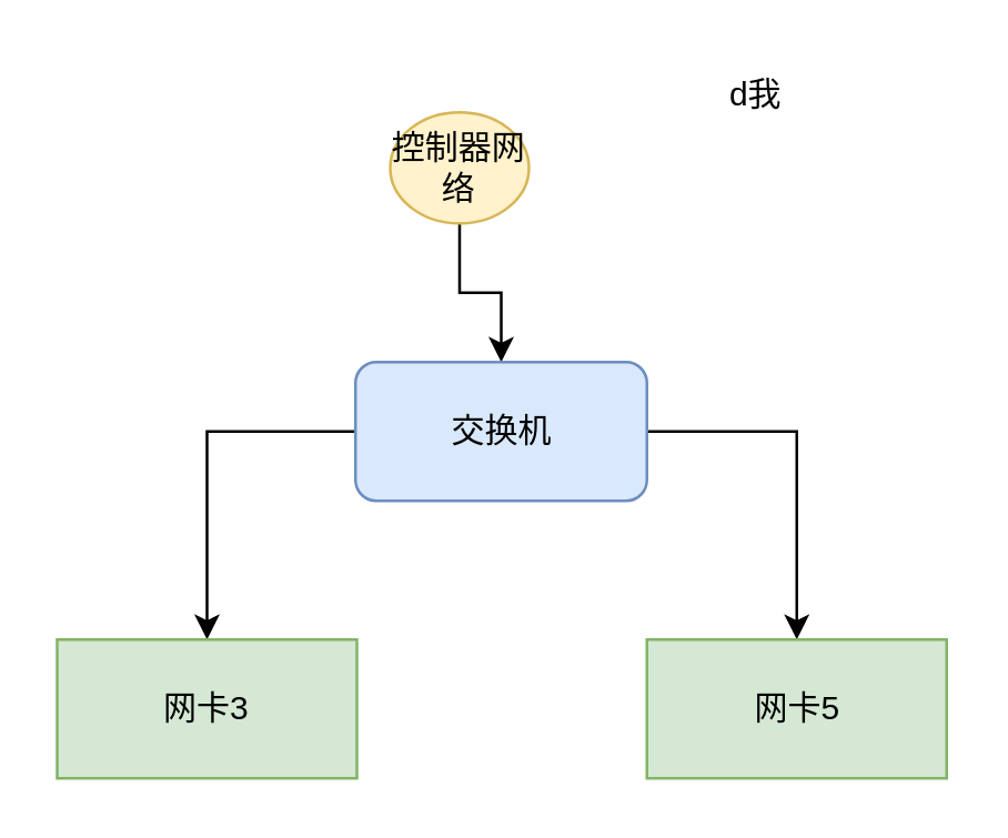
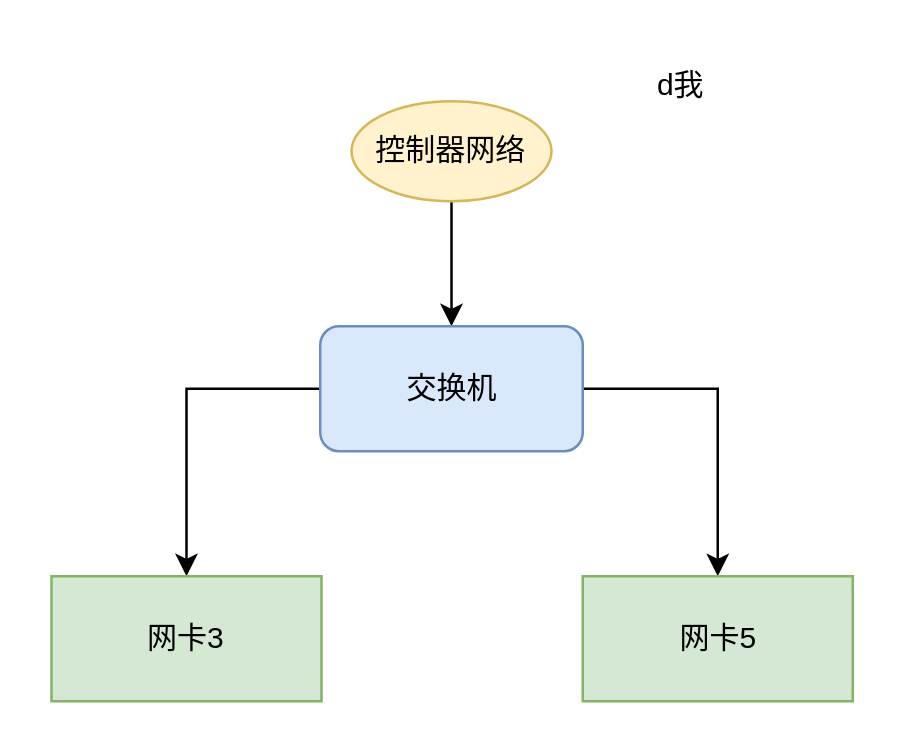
  <mxCell id="0" />
  <mxCell id="1" parent="0" />
  <mxCell id="2" style="edgeStyle=orthogonalEdgeStyle;rounded=0;orthogonalLoop=1;jettySize=auto;html=1;exitX=0.5;exitY=1;exitDx=0;exitDy=0;entryX=0.5;entryY=0;entryDx=0;entryDy=0;" edge="1" parent="1" source="3" target="6"><mxGeometry relative="1" as="geometry" /></mxCell>
- <mxCell id="3" value="控制器网络" style="ellipse;whiteSpace=wrap;html=1;fillColor=#fff2cc;strokeColor=#d6b656;" vertex="1" parent="1"><mxGeometry x="140" y="40" width="50" height="40" as="geometry" /></mxCell>
+ <mxCell id="3" value="控制器网络" style="ellipse;whiteSpace=wrap;html=1;fillColor=#fff2cc;strokeColor=#d6b656;" vertex="1" parent="1"><mxGeometry x="140" y="40" width="80" height="40" as="geometry" /></mxCell>
  <mxCell id="4" style="edgeStyle=orthogonalEdgeStyle;rounded=0;orthogonalLoop=1;jettySize=auto;html=1;exitX=0;exitY=0.5;exitDx=0;exitDy=0;entryX=0.5;entryY=0;entryDx=0;entryDy=0;" edge="1" parent="1" source="6" target="7"><mxGeometry relative="1" as="geometry" /></mxCell>
  <mxCell id="5" style="edgeStyle=orthogonalEdgeStyle;rounded=0;orthogonalLoop=1;jettySize=auto;html=1;exitX=1;exitY=0.5;exitDx=0;exitDy=0;entryX=0.5;entryY=0;entryDx=0;entryDy=0;" edge="1" parent="1" source="6" target="8"><mxGeometry relative="1" as="geometry" /></mxCell>
  <mxCell id="6" value="交换机" style="rounded=1;whiteSpace=wrap;html=1;fillColor=#dae8fc;strokeColor=#6c8ebf;" vertex="1" parent="1"><mxGeometry x="127.5" y="130" width="105" height="50" as="geometry" /></mxCell>
  <mxCell id="7" value="网卡3" style="rounded=0;whiteSpace=wrap;html=1;fillColor=#d5e8d4;strokeColor=#82b366;" vertex="1" parent="1"><mxGeometry x="20" y="230" width="108" height="50" as="geometry" /></mxCell>
  <mxCell id="8" value="网卡5" style="rounded=0;whiteSpace=wrap;html=1;fillColor=#d5e8d4;strokeColor=#82b366;" vertex="1" parent="1"><mxGeometry x="232.5" y="230" width="108" height="50" as="geometry" /></mxCell>
  <mxCell id="9" value="d我" style="text;html=1;whiteSpace=wrap;overflow=hidden;rounded=0;align=center;" vertex="1" parent="1"><mxGeometry x="232.5" y="20" width="77.5" height="30" as="geometry" /></mxCell>
